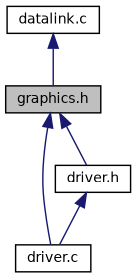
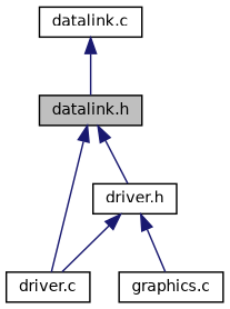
  digraph {
    node [color=black fillcolor=white fontname=Helvetica fontsize=10 shape=record style=filled]
    edge [color=midnightblue dir=back fontname=Helvetica fontsize=10 labelfontname=Helvetica labelfontsize=10 style=solid]
-   n1 [fillcolor=grey75 fontcolor=black height=0.2 label="graphics.h" width=0.4]
+   n1 [fillcolor=grey75 fontcolor=black height=0.2 label="datalink.h" width=0.4]
    n2 [height=0.2 label="driver.c" width=0.4]
    n3 [height=0.2 label="driver.h" width=0.4]
    n4 [height=0.2 label="datalink.c" width=0.4]
+   n5 [height=0.2 label="graphics.c" width=0.4]
    n1 -> n2
    n1 -> n3
    n3 -> n2
+   n3 -> n5
    n4 -> n1
  }
